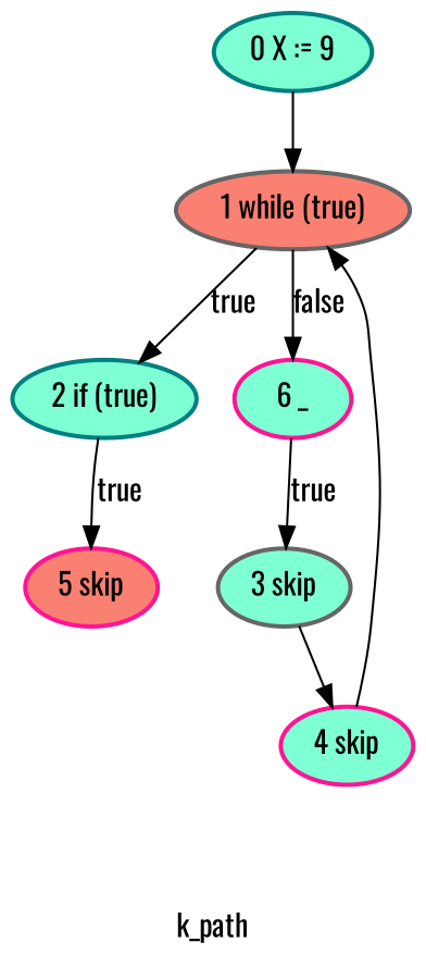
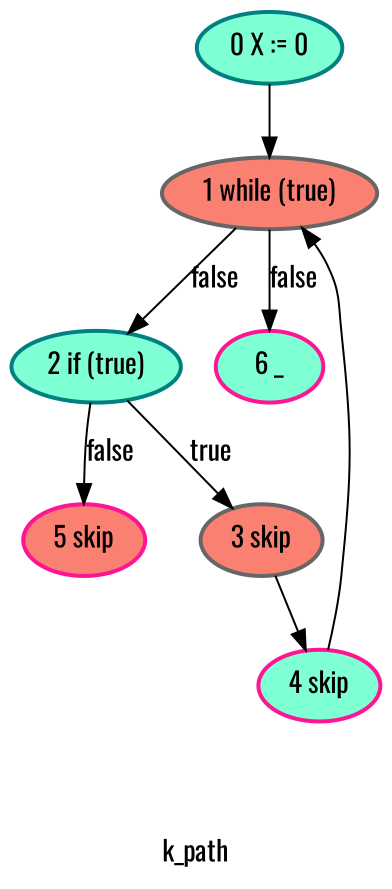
  digraph {
    fontname=Oswald
    label="\nk_path"
    node [color=deeppink fillcolor=aquamarine fontname=Oswald style="bold,filled"]
    edge [fontname=Oswald]
    "1 while (true)" [color=gray40 fillcolor=salmon]
    "4 skip"
    "2 if (true)" [color=teal]
    "6 _"
    "5 skip" [fillcolor=salmon]
-   "3 skip" [color=gray40]
-   "0 X := 0" [color=teal label="0 X := 9"]
-   "1 while (true)" -> "2 if (true)" [label=true]
+   "3 skip" [color=gray40 fillcolor=salmon]
+   "0 X := 0" [color=teal]
+   "1 while (true)" -> "2 if (true)" [label=false]
    "1 while (true)" -> "6 _" [label=false]
    "4 skip" -> "1 while (true)"
-   "2 if (true)" -> "5 skip" [label=true]
-   "6 _" -> "3 skip" [label=true]
+   "2 if (true)" -> "5 skip" [label=false]
+   "2 if (true)" -> "3 skip" [label=true]
    "3 skip" -> "4 skip"
    "0 X := 0" -> "1 while (true)"
  }
